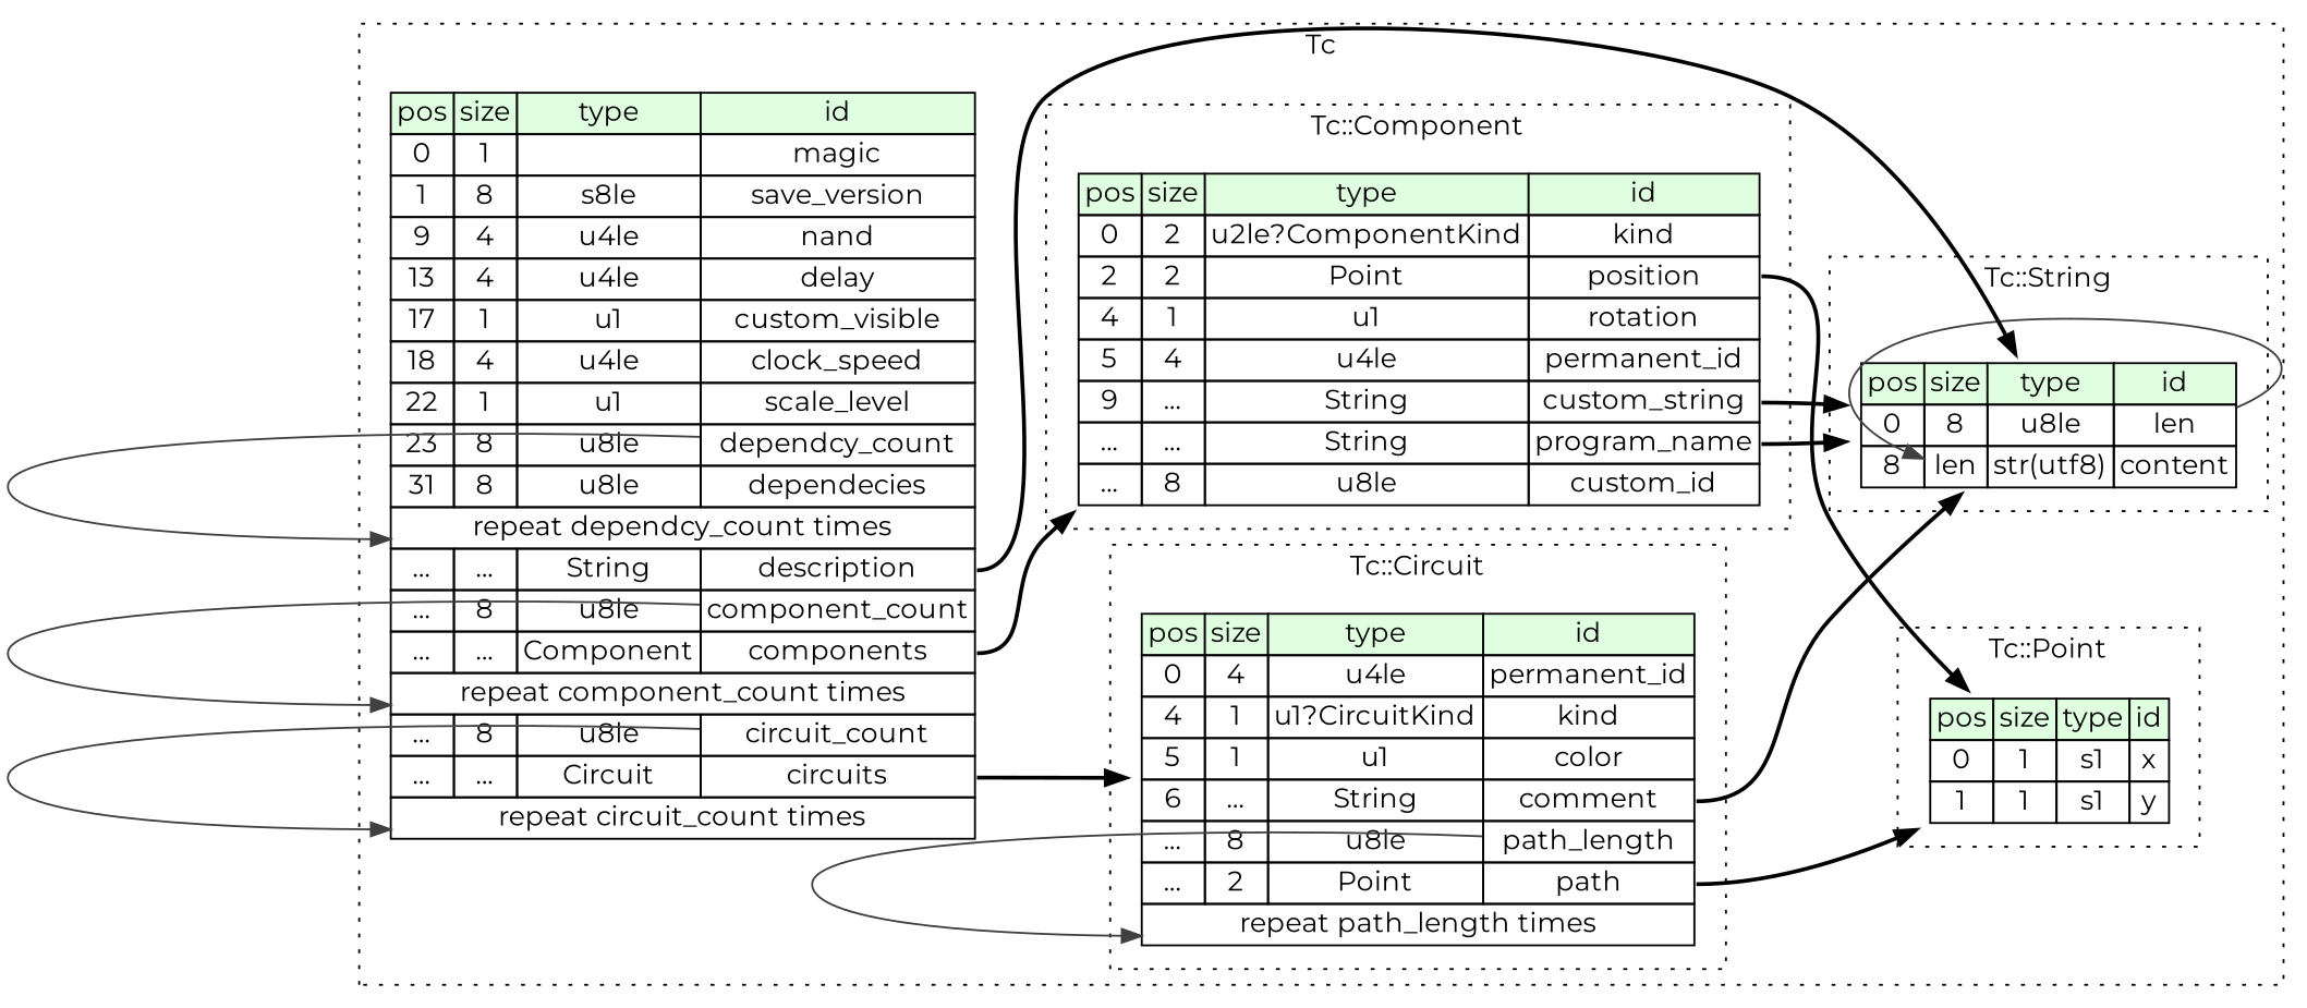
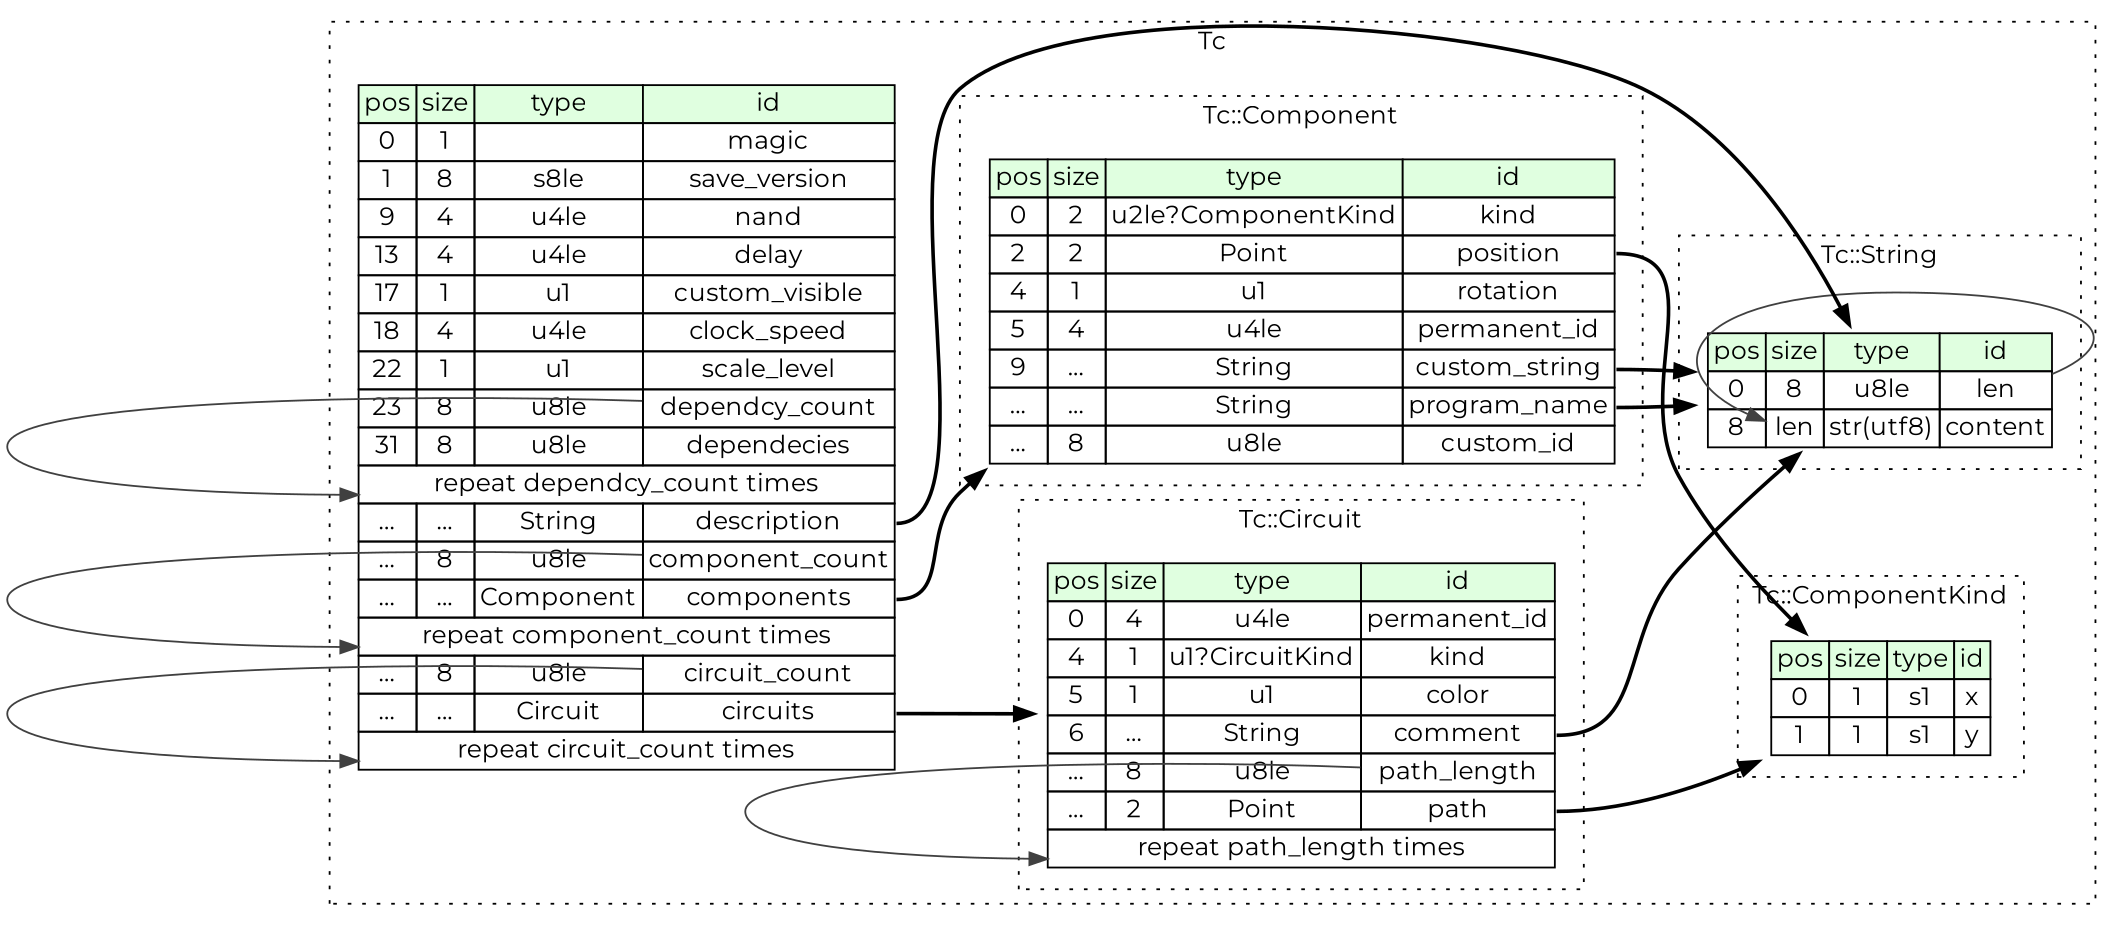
  digraph {
    rankdir=LR
    fontname=Montserrat
    node [shape=plaintext fontname=Montserrat]
    edge [fontname=Montserrat style=bold]
    n1 [label=<<TABLE BORDER="0" CELLBORDER="1" CELLSPACING="0"> 				<TR><TD BGCOLOR="#E0FFE0">pos</TD><TD BGCOLOR="#E0FFE0">size</TD><TD BGCOLOR="#E0FFE0">type</TD><TD BGCOLOR="#E0FFE0">id</TD></TR> 				<TR><TD PORT="len_pos">0</TD><TD PORT="len_size">8</TD><TD>u8le</TD><TD PORT="len_type">len</TD></TR> 				<TR><TD PORT="content_pos">8</TD><TD PORT="content_size">len</TD><TD>str(utf8)</TD><TD PORT="content_type">content</TD></TR> 			</TABLE>>]
    n2 [label=<<TABLE BORDER="0" CELLBORDER="1" CELLSPACING="0"> 				<TR><TD BGCOLOR="#E0FFE0">pos</TD><TD BGCOLOR="#E0FFE0">size</TD><TD BGCOLOR="#E0FFE0">type</TD><TD BGCOLOR="#E0FFE0">id</TD></TR> 				<TR><TD PORT="x_pos">0</TD><TD PORT="x_size">1</TD><TD>s1</TD><TD PORT="x_type">x</TD></TR> 				<TR><TD PORT="y_pos">1</TD><TD PORT="y_size">1</TD><TD>s1</TD><TD PORT="y_type">y</TD></TR> 			</TABLE>>]
    n3 [label=<<TABLE BORDER="0" CELLBORDER="1" CELLSPACING="0"> 				<TR><TD BGCOLOR="#E0FFE0">pos</TD><TD BGCOLOR="#E0FFE0">size</TD><TD BGCOLOR="#E0FFE0">type</TD><TD BGCOLOR="#E0FFE0">id</TD></TR> 				<TR><TD PORT="kind_pos">0</TD><TD PORT="kind_size">2</TD><TD>u2le?ComponentKind</TD><TD PORT="kind_type">kind</TD></TR> 				<TR><TD PORT="position_pos">2</TD><TD PORT="position_size">2</TD><TD>Point</TD><TD PORT="position_type">position</TD></TR> 				<TR><TD PORT="rotation_pos">4</TD><TD PORT="rotation_size">1</TD><TD>u1</TD><TD PORT="rotation_type">rotation</TD></TR> 				<TR><TD PORT="permanent_id_pos">5</TD><TD PORT="permanent_id_size">4</TD><TD>u4le</TD><TD PORT="permanent_id_type">permanent_id</TD></TR> 				<TR><TD PORT="custom_string_pos">9</TD><TD PORT="custom_string_size">...</TD><TD>String</TD><TD PORT="custom_string_type">custom_string</TD></TR> 				<TR><TD PORT="program_name_pos">...</TD><TD PORT="program_name_size">...</TD><TD>String</TD><TD PORT="program_name_type">program_name</TD></TR> 				<TR><TD PORT="custom_id_pos">...</TD><TD PORT="custom_id_size">8</TD><TD>u8le</TD><TD PORT="custom_id_type">custom_id</TD></TR> 			</TABLE>>]
    n4 [label=<<TABLE BORDER="0" CELLBORDER="1" CELLSPACING="0"> 				<TR><TD BGCOLOR="#E0FFE0">pos</TD><TD BGCOLOR="#E0FFE0">size</TD><TD BGCOLOR="#E0FFE0">type</TD><TD BGCOLOR="#E0FFE0">id</TD></TR> 				<TR><TD PORT="permanent_id_pos">0</TD><TD PORT="permanent_id_size">4</TD><TD>u4le</TD><TD PORT="permanent_id_type">permanent_id</TD></TR> 				<TR><TD PORT="kind_pos">4</TD><TD PORT="kind_size">1</TD><TD>u1?CircuitKind</TD><TD PORT="kind_type">kind</TD></TR> 				<TR><TD PORT="color_pos">5</TD><TD PORT="color_size">1</TD><TD>u1</TD><TD PORT="color_type">color</TD></TR> 				<TR><TD PORT="comment_pos">6</TD><TD PORT="comment_size">...</TD><TD>String</TD><TD PORT="comment_type">comment</TD></TR> 				<TR><TD PORT="path_length_pos">...</TD><TD PORT="path_length_size">8</TD><TD>u8le</TD><TD PORT="path_length_type">path_length</TD></TR> 				<TR><TD PORT="path_pos">...</TD><TD PORT="path_size">2</TD><TD>Point</TD><TD PORT="path_type">path</TD></TR> 				<TR><TD COLSPAN="4" PORT="path__repeat">repeat path_length times</TD></TR> 			</TABLE>>]
    n5 [label=<<TABLE BORDER="0" CELLBORDER="1" CELLSPACING="0"> 			<TR><TD BGCOLOR="#E0FFE0">pos</TD><TD BGCOLOR="#E0FFE0">size</TD><TD BGCOLOR="#E0FFE0">type</TD><TD BGCOLOR="#E0FFE0">id</TD></TR> 			<TR><TD PORT="magic_pos">0</TD><TD PORT="magic_size">1</TD><TD></TD><TD PORT="magic_type">magic</TD></TR> 			<TR><TD PORT="save_version_pos">1</TD><TD PORT="save_version_size">8</TD><TD>s8le</TD><TD PORT="save_version_type">save_version</TD></TR> 			<TR><TD PORT="nand_pos">9</TD><TD PORT="nand_size">4</TD><TD>u4le</TD><TD PORT="nand_type">nand</TD></TR> 			<TR><TD PORT="delay_pos">13</TD><TD PORT="delay_size">4</TD><TD>u4le</TD><TD PORT="delay_type">delay</TD></TR> 			<TR><TD PORT="custom_visible_pos">17</TD><TD PORT="custom_visible_size">1</TD><TD>u1</TD><TD PORT="custom_visible_type">custom_visible</TD></TR> 			<TR><TD PORT="clock_speed_pos">18</TD><TD PORT="clock_speed_size">4</TD><TD>u4le</TD><TD PORT="clock_speed_type">clock_speed</TD></TR> 			<TR><TD PORT="scale_level_pos">22</TD><TD PORT="scale_level_size">1</TD><TD>u1</TD><TD PORT="scale_level_type">scale_level</TD></TR> 			<TR><TD PORT="dependcy_count_pos">23</TD><TD PORT="dependcy_count_size">8</TD><TD>u8le</TD><TD PORT="dependcy_count_type">dependcy_count</TD></TR> 			<TR><TD PORT="dependecies_pos">31</TD><TD PORT="dependecies_size">8</TD><TD>u8le</TD><TD PORT="dependecies_type">dependecies</TD></TR> 			<TR><TD COLSPAN="4" PORT="dependecies__repeat">repeat dependcy_count times</TD></TR> 			<TR><TD PORT="description_pos">...</TD><TD PORT="description_size">...</TD><TD>String</TD><TD PORT="description_type">description</TD></TR> 			<TR><TD PORT="component_count_pos">...</TD><TD PORT="component_count_size">8</TD><TD>u8le</TD><TD PORT="component_count_type">component_count</TD></TR> 			<TR><TD PORT="components_pos">...</TD><TD PORT="components_size">...</TD><TD>Component</TD><TD PORT="components_type">components</TD></TR> 			<TR><TD COLSPAN="4" PORT="components__repeat">repeat component_count times</TD></TR> 			<TR><TD PORT="circuit_count_pos">...</TD><TD PORT="circuit_count_size">8</TD><TD>u8le</TD><TD PORT="circuit_count_type">circuit_count</TD></TR> 			<TR><TD PORT="circuits_pos">...</TD><TD PORT="circuits_size">...</TD><TD>Circuit</TD><TD PORT="circuits_type">circuits</TD></TR> 			<TR><TD COLSPAN="4" PORT="circuits__repeat">repeat circuit_count times</TD></TR> 		</TABLE>>]
    subgraph cluster_1 {
      label=Tc
      style=dotted
      n5
      subgraph cluster_2 {
        label="Tc::String"
        style=dotted
        n1
      }
      subgraph cluster_3 {
-       label="Tc::Point"
+       label="Tc::ComponentKind"
        style=dotted
        n2
      }
      subgraph cluster_4 {
        label="Tc::Component"
        style=dotted
        n3
      }
      subgraph cluster_5 {
        label="Tc::Circuit"
        style=dotted
        n4
      }
    }
    n1 -> n1 [color="#404040" headport=content_size tailport=len_type style=""]
    n3 -> n1 [tailport=custom_string_type]
    n3 -> n1 [tailport=program_name_type]
    n3 -> n2 [tailport=position_type]
    n4 -> n1 [tailport=comment_type]
    n4 -> n2 [tailport=path_type]
    n4 -> n4 [color="#404040" headport=path__repeat tailport=path_length_type style=""]
    n5 -> n1 [tailport=description_type]
    n5 -> n3 [tailport=components_type]
    n5 -> n4 [tailport=circuits_type]
    n5 -> n5 [color="#404040" headport=dependecies__repeat tailport=dependcy_count_type style=""]
    n5 -> n5 [color="#404040" headport=components__repeat tailport=component_count_type style=""]
    n5 -> n5 [color="#404040" headport=circuits__repeat tailport=circuit_count_type style=""]
  }
